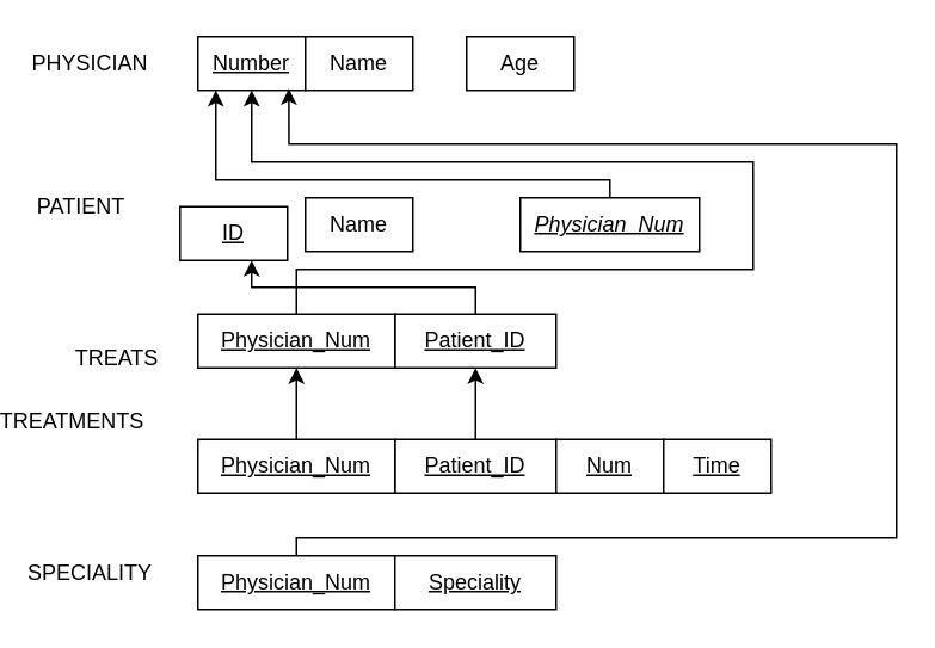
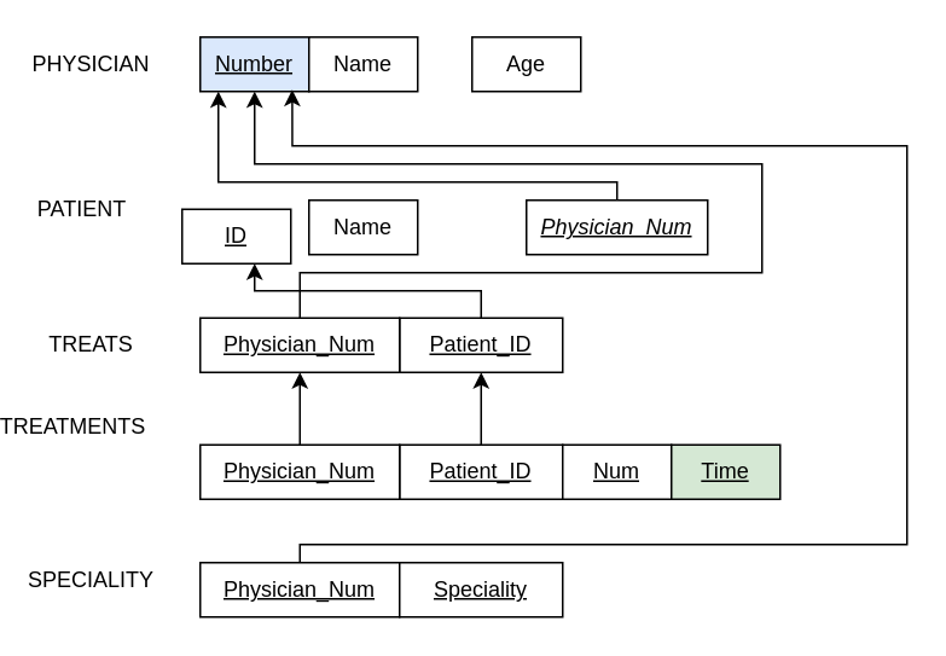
  <mxCell id="0" />
  <mxCell id="1" parent="0" />
- <mxCell id="2" value="Number" style="rounded=0;whiteSpace=wrap;html=1;fontStyle=4" vertex="1" parent="1"><mxGeometry x="110" y="20" width="60" height="30" as="geometry" /></mxCell>
+ <mxCell id="2" value="Number" style="rounded=0;whiteSpace=wrap;html=1;fontStyle=4;fillColor=#dae8fc;" vertex="1" parent="1"><mxGeometry x="110" y="20" width="60" height="30" as="geometry" /></mxCell>
  <mxCell id="3" value="PHYSICIAN" style="text;html=1;strokeColor=none;fillColor=none;align=center;verticalAlign=middle;whiteSpace=wrap;rounded=0;" vertex="1" parent="1"><mxGeometry x="30" y="25" width="40" height="20" as="geometry" /></mxCell>
  <mxCell id="4" value="Name" style="rounded=0;whiteSpace=wrap;html=1;" vertex="1" parent="1"><mxGeometry x="170" y="20" width="60" height="30" as="geometry" /></mxCell>
  <mxCell id="5" value="Age" style="rounded=0;whiteSpace=wrap;html=1;" vertex="1" parent="1"><mxGeometry x="260" y="20" width="60" height="30" as="geometry" /></mxCell>
  <mxCell id="6" value="PATIENT" style="text;html=1;strokeColor=none;fillColor=none;align=center;verticalAlign=middle;whiteSpace=wrap;rounded=0;" vertex="1" parent="1"><mxGeometry x="25" y="105" width="40" height="20" as="geometry" /></mxCell>
  <mxCell id="7" value="ID" style="rounded=0;whiteSpace=wrap;html=1;fontStyle=4" vertex="1" parent="1"><mxGeometry x="100" y="115" width="60" height="30" as="geometry" /></mxCell>
  <mxCell id="8" value="Name" style="rounded=0;whiteSpace=wrap;html=1;" vertex="1" parent="1"><mxGeometry x="170" y="110" width="60" height="30" as="geometry" /></mxCell>
  <mxCell id="9" style="edgeStyle=orthogonalEdgeStyle;rounded=0;orthogonalLoop=1;jettySize=auto;html=1;exitX=0.5;exitY=0;exitDx=0;exitDy=0;" edge="1" parent="1" source="10"><mxGeometry relative="1" as="geometry"><mxPoint x="120" y="50" as="targetPoint" /><Array as="points"><mxPoint x="340" y="100" /><mxPoint x="120" y="100" /></Array></mxGeometry></mxCell>
  <mxCell id="10" value="Physician_Num" style="rounded=0;whiteSpace=wrap;html=1;fontStyle=6" vertex="1" parent="1"><mxGeometry x="290" y="110" width="100" height="30" as="geometry" /></mxCell>
- <mxCell id="11" value="TREATS" style="text;html=1;strokeColor=none;fillColor=none;align=center;verticalAlign=middle;whiteSpace=wrap;rounded=0;" vertex="1" parent="1"><mxGeometry x="45" y="190" width="40" height="20" as="geometry" /></mxCell>
+ <mxCell id="11" value="TREATS" style="text;html=1;strokeColor=none;fillColor=none;align=center;verticalAlign=middle;whiteSpace=wrap;rounded=0;" vertex="1" parent="1"><mxGeometry x="30" y="180" width="40" height="20" as="geometry" /></mxCell>
  <mxCell id="12" style="edgeStyle=orthogonalEdgeStyle;rounded=0;orthogonalLoop=1;jettySize=auto;html=1;exitX=0.5;exitY=0;exitDx=0;exitDy=0;" edge="1" parent="1" source="13" target="7"><mxGeometry relative="1" as="geometry"><Array as="points"><mxPoint x="265" y="160" /><mxPoint x="140" y="160" /></Array></mxGeometry></mxCell>
  <mxCell id="13" value="Patient_ID" style="rounded=0;whiteSpace=wrap;html=1;fontStyle=4" vertex="1" parent="1"><mxGeometry x="220" y="175" width="90" height="30" as="geometry" /></mxCell>
  <mxCell id="14" style="edgeStyle=orthogonalEdgeStyle;rounded=0;orthogonalLoop=1;jettySize=auto;html=1;exitX=0.5;exitY=0;exitDx=0;exitDy=0;" edge="1" parent="1" source="15"><mxGeometry relative="1" as="geometry"><mxPoint x="140" y="50" as="targetPoint" /><Array as="points"><mxPoint x="165" y="150" /><mxPoint x="420" y="150" /><mxPoint x="420" y="90" /><mxPoint x="140" y="90" /></Array></mxGeometry></mxCell>
  <mxCell id="15" value="Physician_Num" style="rounded=0;whiteSpace=wrap;html=1;fontStyle=4" vertex="1" parent="1"><mxGeometry x="110" y="175" width="110" height="30" as="geometry" /></mxCell>
  <mxCell id="16" value="TREATMENTS" style="text;html=1;strokeColor=none;fillColor=none;align=center;verticalAlign=middle;whiteSpace=wrap;rounded=0;" vertex="1" parent="1"><mxGeometry x="20" y="225" width="40" height="20" as="geometry" /></mxCell>
  <mxCell id="17" style="edgeStyle=orthogonalEdgeStyle;rounded=0;orthogonalLoop=1;jettySize=auto;html=1;exitX=0.5;exitY=0;exitDx=0;exitDy=0;entryX=0.5;entryY=1;entryDx=0;entryDy=0;" edge="1" parent="1" source="18" target="13"><mxGeometry relative="1" as="geometry" /></mxCell>
  <mxCell id="18" value="Patient_ID" style="rounded=0;whiteSpace=wrap;html=1;fontStyle=4" vertex="1" parent="1"><mxGeometry x="220" y="245" width="90" height="30" as="geometry" /></mxCell>
  <mxCell id="19" style="edgeStyle=orthogonalEdgeStyle;rounded=0;orthogonalLoop=1;jettySize=auto;html=1;exitX=0.5;exitY=0;exitDx=0;exitDy=0;entryX=0.5;entryY=1;entryDx=0;entryDy=0;" edge="1" parent="1" source="20" target="15"><mxGeometry relative="1" as="geometry" /></mxCell>
  <mxCell id="20" value="Physician_Num" style="rounded=0;whiteSpace=wrap;html=1;fontStyle=4" vertex="1" parent="1"><mxGeometry x="110" y="245" width="110" height="30" as="geometry" /></mxCell>
  <mxCell id="21" value="Num" style="rounded=0;whiteSpace=wrap;html=1;fontStyle=4" vertex="1" parent="1"><mxGeometry x="310" y="245" width="60" height="30" as="geometry" /></mxCell>
- <mxCell id="22" value="Time" style="rounded=0;whiteSpace=wrap;html=1;fontStyle=4" vertex="1" parent="1"><mxGeometry x="370" y="245" width="60" height="30" as="geometry" /></mxCell>
+ <mxCell id="22" value="Time" style="rounded=0;whiteSpace=wrap;html=1;fontStyle=4;fillColor=#d5e8d4;" vertex="1" parent="1"><mxGeometry x="370" y="245" width="60" height="30" as="geometry" /></mxCell>
  <mxCell id="23" value="SPECIALITY" style="text;html=1;strokeColor=none;fillColor=none;align=center;verticalAlign=middle;whiteSpace=wrap;rounded=0;" vertex="1" parent="1"><mxGeometry x="30" y="310" width="40" height="20" as="geometry" /></mxCell>
  <mxCell id="24" style="edgeStyle=orthogonalEdgeStyle;rounded=0;orthogonalLoop=1;jettySize=auto;html=1;exitX=0.5;exitY=0;exitDx=0;exitDy=0;entryX=0.846;entryY=0.968;entryDx=0;entryDy=0;entryPerimeter=0;" edge="1" parent="1" source="25" target="2"><mxGeometry relative="1" as="geometry"><mxPoint x="150" y="50" as="targetPoint" /><Array as="points"><mxPoint x="165" y="300" /><mxPoint x="500" y="300" /><mxPoint x="500" y="80" /><mxPoint x="161" y="80" /></Array></mxGeometry></mxCell>
  <mxCell id="25" value="Physician_Num" style="rounded=0;whiteSpace=wrap;html=1;fontStyle=4" vertex="1" parent="1"><mxGeometry x="110" y="310" width="110" height="30" as="geometry" /></mxCell>
  <mxCell id="26" value="Speciality" style="rounded=0;whiteSpace=wrap;html=1;fontStyle=4" vertex="1" parent="1"><mxGeometry x="220" y="310" width="90" height="30" as="geometry" /></mxCell>
